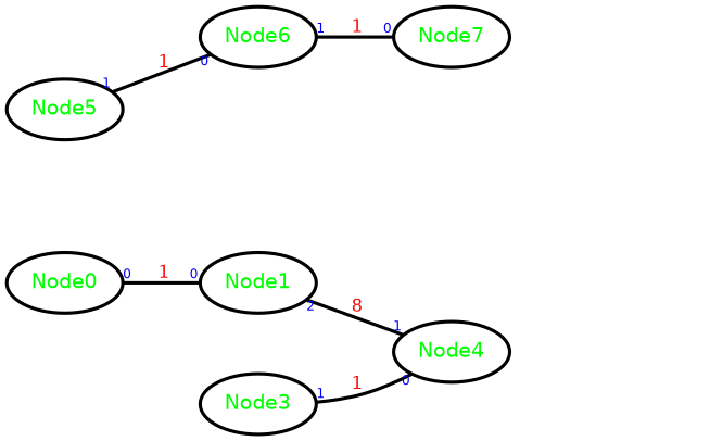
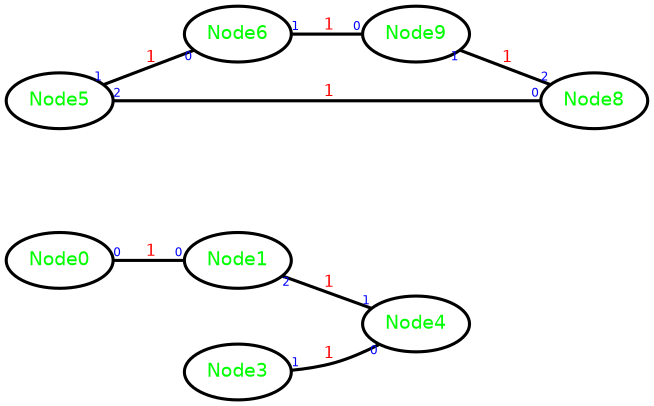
  graph {
    nodesep=0.5
    rankdir=LR
    node [fontcolor=green fontname=Helvetica fontsize=12 style=bold]
    edge [fontcolor=red fontname=Helvetica fontsize=10 headlabel=0 labeldistance=1.3 labelfontcolor=blue labelfontname=Helvetica labelfontsize=8 style=bold taillabel=1]
    Node0
    Node1
    Node4
    Node3
    Node5
    Node6
-   Node7
+   Node8
+   Node7 [label=Node9]
    Node0 -- Node1 [label=" 1" taillabel=0]
-   Node1 -- Node4 [headlabel=1 label=" 8" taillabel=2]
+   Node1 -- Node4 [headlabel=1 label=" 1" taillabel=2]
    Node3 -- Node4 [label=" 1"]
    Node5 -- Node6 [label=" 1"]
+   Node5 -- Node8 [label=" 1" taillabel=2]
    Node6 -- Node7 [label=" 1"]
+   Node7 -- Node8 [headlabel=2 label=" 1"]
  }
